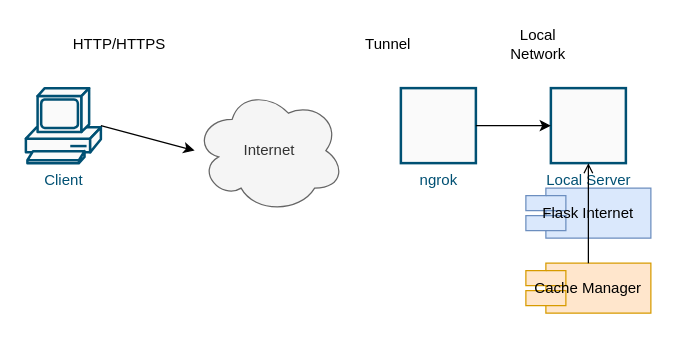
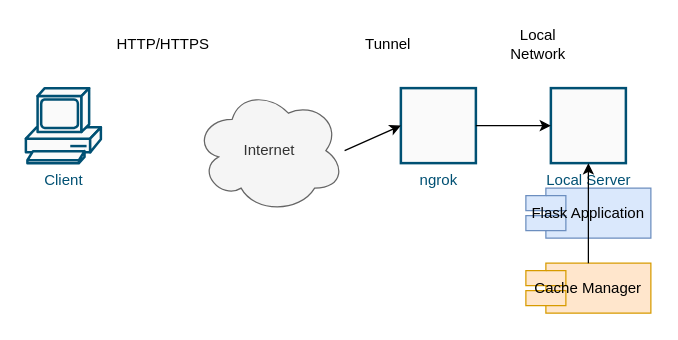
  <mxCell id="0" />
  <mxCell id="1" parent="0" />
  <mxCell id="2" value="Client" style="shape=mxgraph.cisco.computers_and_peripherals.pc;html=1;dashed=0;fillColor=#FAFAFA;strokeColor=#005073;strokeWidth=2;verticalLabelPosition=bottom;verticalAlign=top;align=center;spacingTop=0;outlineConnect=0;fontColor=#005073;" vertex="1" parent="1"><mxGeometry x="20" y="70" width="60" height="60" as="geometry" /></mxCell>
  <mxCell id="3" value="Internet" style="ellipse;shape=cloud;whiteSpace=wrap;html=1;fillColor=#f5f5f5;strokeColor=#666666;fontColor=#333333;" vertex="1" parent="1"><mxGeometry x="155" y="70" width="120" height="100" as="geometry" /></mxCell>
  <mxCell id="4" value="ngrok" style="shape=mxgraph.cisco.servers.standalone_server;html=1;dashed=0;fillColor=#FAFAFA;strokeColor=#005073;strokeWidth=2;verticalLabelPosition=bottom;verticalAlign=top;align=center;spacingTop=0;outlineConnect=0;fontColor=#005073;" vertex="1" parent="1"><mxGeometry x="320" y="70" width="60" height="60" as="geometry" /></mxCell>
  <mxCell id="5" value="Local Server" style="shape=mxgraph.cisco.servers.standalone_server;html=1;dashed=0;fillColor=#FAFAFA;strokeColor=#005073;strokeWidth=2;verticalLabelPosition=bottom;verticalAlign=top;align=center;spacingTop=0;outlineConnect=0;fontColor=#005073;" vertex="1" parent="1"><mxGeometry x="440" y="70" width="60" height="60" as="geometry" /></mxCell>
- <mxCell id="6" value="Flask Internet" style="shape=component;whiteSpace=wrap;html=1;backgroundOutline=1;size=0.25;fillColor=#dae8fc;strokeColor=#6c8ebf;" vertex="1" parent="1"><mxGeometry x="420" y="150" width="100" height="40" as="geometry" /></mxCell>
+ <mxCell id="6" value="Flask Application" style="shape=component;whiteSpace=wrap;html=1;backgroundOutline=1;size=0.25;fillColor=#dae8fc;strokeColor=#6c8ebf;" vertex="1" parent="1"><mxGeometry x="420" y="150" width="100" height="40" as="geometry" /></mxCell>
  <mxCell id="7" value="Cache Manager" style="shape=component;whiteSpace=wrap;html=1;backgroundOutline=1;size=0.25;fillColor=#ffe6cc;strokeColor=#d79b00;" vertex="1" parent="1"><mxGeometry x="420" y="210" width="100" height="40" as="geometry" /></mxCell>
- <mxCell id="8" value="" style="endArrow=classic;html=1;exitX=1;exitY=0.5;exitDx=0;exitDy=0;entryX=0;entryY=0.5;entryDx=0;entryDy=0;" edge="1" parent="1" source="2" target="3"><mxGeometry width="50" height="50" relative="1" as="geometry"><mxPoint x="370" y="290" as="sourcePoint" /><mxPoint x="420" y="290" as="targetPoint" /></mxGeometry></mxCell>
+ <mxCell id="9" value="" style="endArrow=classic;html=1;exitX=1;exitY=0.5;exitDx=0;exitDy=0;entryX=0;entryY=0.5;entryDx=0;entryDy=0;" edge="1" parent="1" source="3" target="4"><mxGeometry width="50" height="50" relative="1" as="geometry"><mxPoint x="370" y="290" as="sourcePoint" /><mxPoint x="420" y="290" as="targetPoint" /></mxGeometry></mxCell>
  <mxCell id="10" value="" style="endArrow=classic;html=1;exitX=1;exitY=0.5;exitDx=0;exitDy=0;entryX=0;entryY=0.5;entryDx=0;entryDy=0;" edge="1" parent="1" source="4" target="5"><mxGeometry width="50" height="50" relative="1" as="geometry"><mxPoint x="370" y="290" as="sourcePoint" /><mxPoint x="420" y="290" as="targetPoint" /></mxGeometry></mxCell>
- <mxCell id="11" value="" style="endArrow=open;html=1;exitX=0.5;exitY=0;exitDx=0;exitDy=0;entryX=0.5;entryY=1;entryDx=0;entryDy=0;" edge="1" parent="1" source="7" target="5"><mxGeometry width="50" height="50" relative="1" as="geometry"><mxPoint x="370" y="290" as="sourcePoint" /><mxPoint x="420" y="290" as="targetPoint" /></mxGeometry></mxCell>
- <mxCell id="12" value="HTTP/HTTPS" style="text;html=1;strokeColor=none;fillColor=none;align=center;verticalAlign=middle;whiteSpace=wrap;rounded=0;" vertex="1" parent="1"><mxGeometry x="65" y="20" width="60" height="30" as="geometry" /></mxCell>
+ <mxCell id="11" value="" style="endArrow=classic;html=1;exitX=0.5;exitY=0;exitDx=0;exitDy=0;entryX=0.5;entryY=1;entryDx=0;entryDy=0;" edge="1" parent="1" source="7" target="5"><mxGeometry width="50" height="50" relative="1" as="geometry"><mxPoint x="370" y="290" as="sourcePoint" /><mxPoint x="420" y="290" as="targetPoint" /></mxGeometry></mxCell>
+ <mxCell id="12" value="HTTP/HTTPS" style="text;html=1;strokeColor=none;fillColor=none;align=center;verticalAlign=middle;whiteSpace=wrap;rounded=0;" vertex="1" parent="1"><mxGeometry x="100" y="20" width="60" height="30" as="geometry" /></mxCell>
  <mxCell id="13" value="Tunnel" style="text;html=1;strokeColor=none;fillColor=none;align=center;verticalAlign=middle;whiteSpace=wrap;rounded=0;" vertex="1" parent="1"><mxGeometry x="280" y="20" width="60" height="30" as="geometry" /></mxCell>
  <mxCell id="14" value="Local Network" style="text;html=1;strokeColor=none;fillColor=none;align=center;verticalAlign=middle;whiteSpace=wrap;rounded=0;" vertex="1" parent="1"><mxGeometry x="400" y="20" width="60" height="30" as="geometry" /></mxCell>
